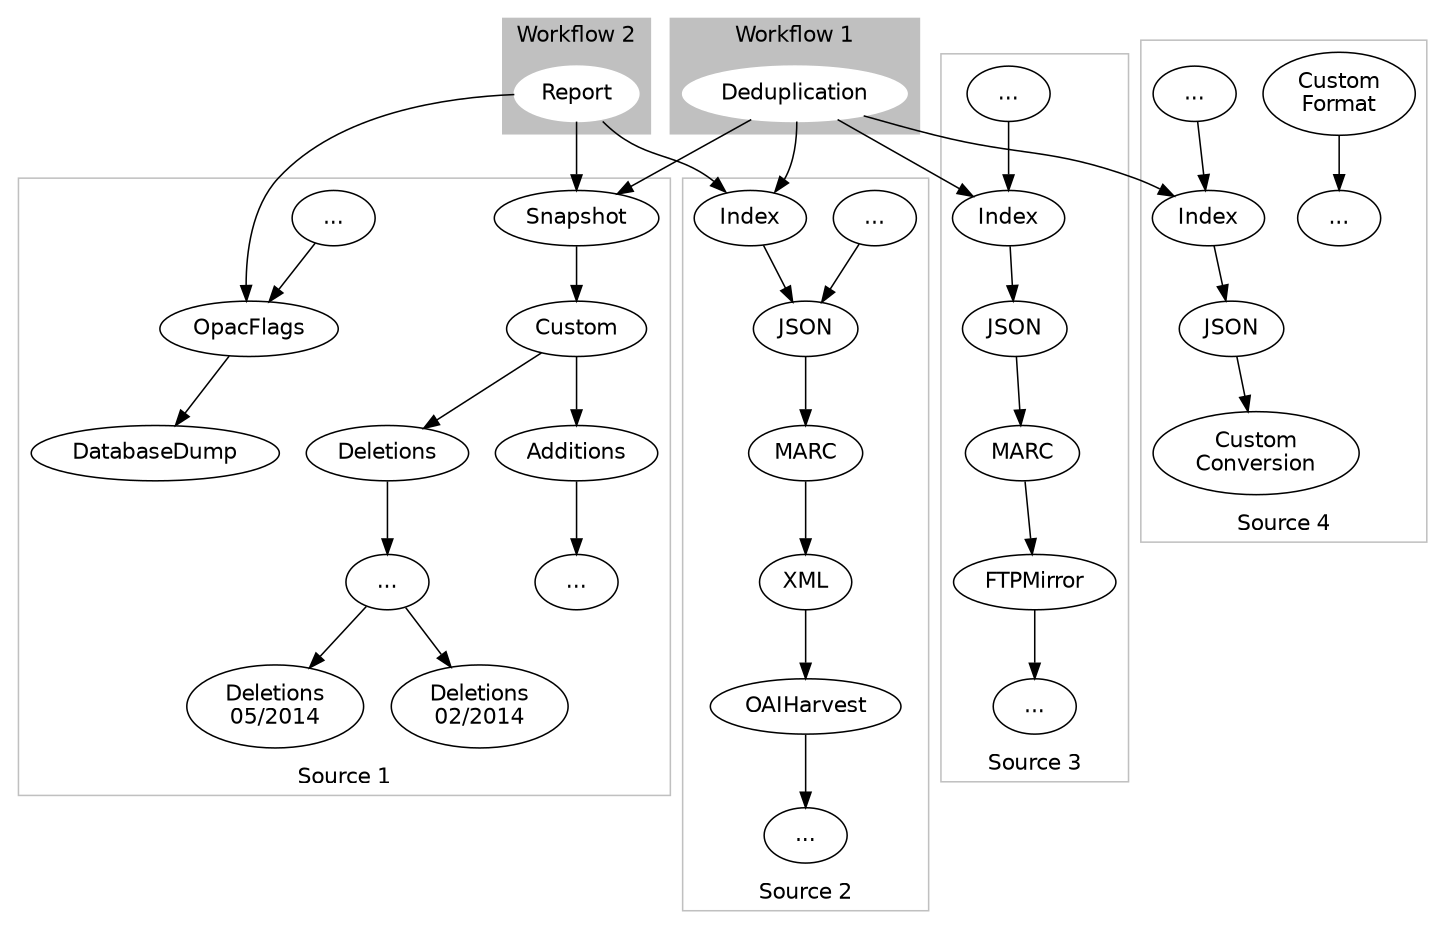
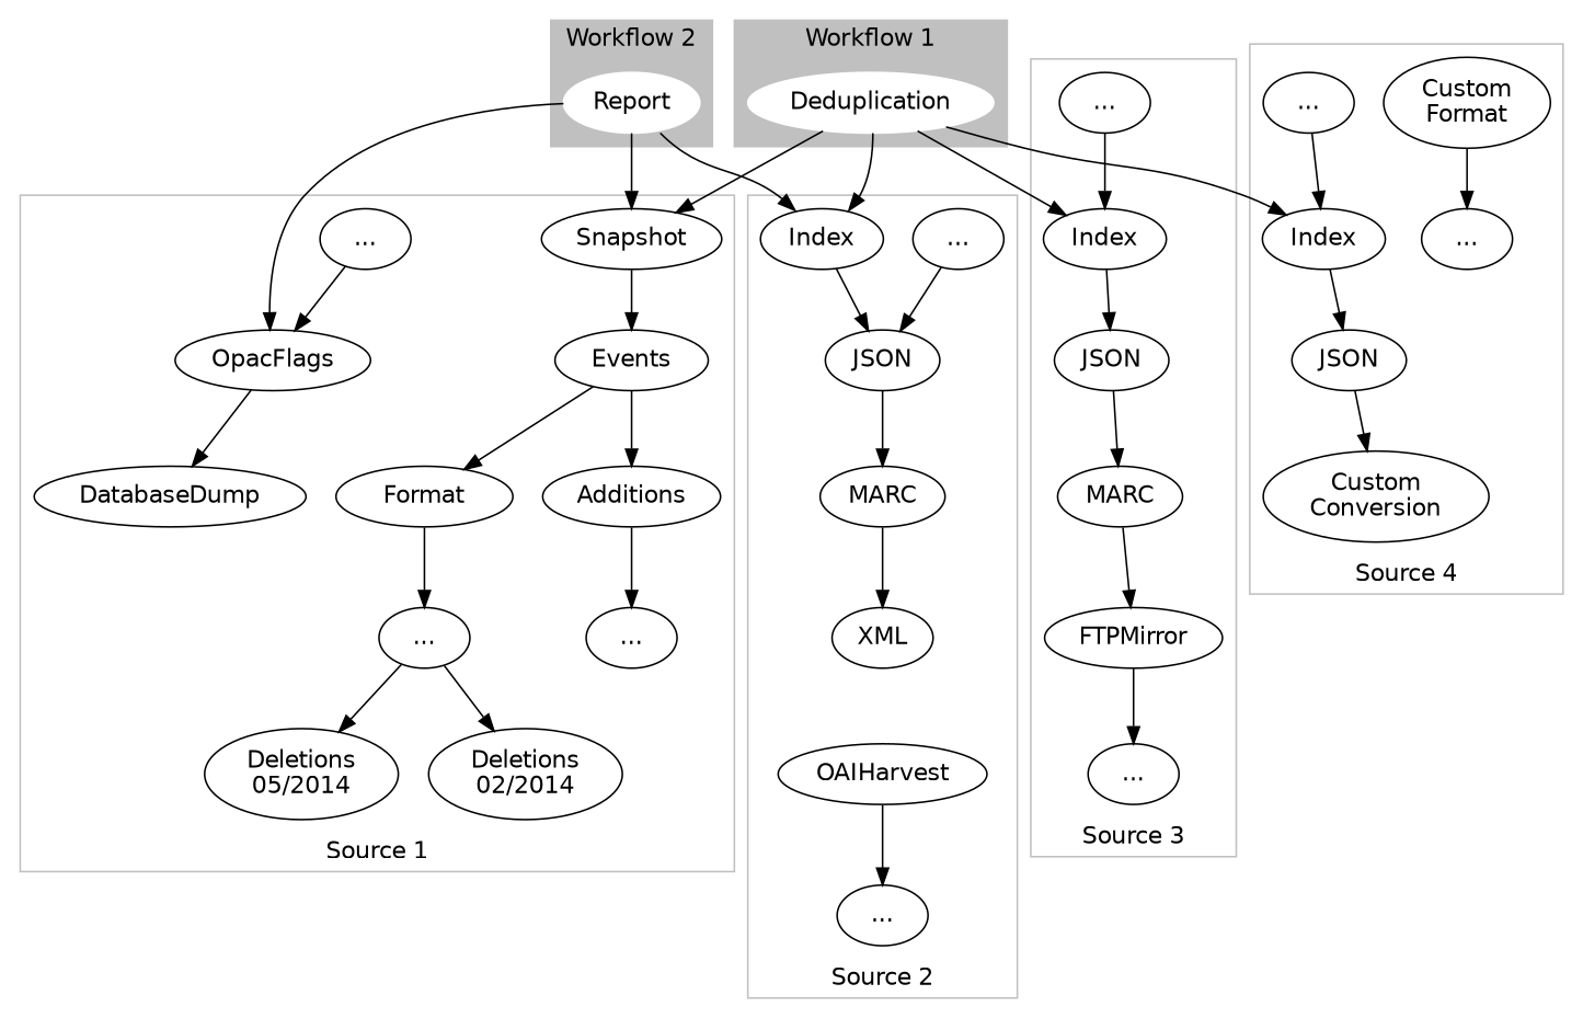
  digraph {
    fontname=helvetica
    rankdir=TB
    node [fontname=helvetica]
    edge [fontname=helvetica]
    n1 [label="..."]
    n2 [label="..."]
    n3 [label="Deletions\n05/2014"]
    n4 [label="Deletions\n02/2014"]
    n5 [label="..."]
    OpacFlags
    DatabaseDump
    Snapshot
-   Events [label=Custom]
-   Deletions
+   Events
+   Deletions [label=Format]
    Additions
    n12 [label="..."]
    n13 [label="..."]
    JSON
    n15 [label=Index]
    MARC
    XML
    OAIHarvest
    n19 [label="..."]
    n20 [label="..."]
    n21 [label=Index]
    n22 [label=JSON]
    n23 [label=MARC]
    FTPMirror
    n25 [label="..."]
    n26 [label=Index]
    n27 [label="..."]
    n28 [label=JSON]
    n29 [label="Custom\nConversion"]
    n30 [label="Custom\nFormat"]
    n31 [color=white label=Deduplication style=filled]
    n32 [color=white label=Report style=filled]
    subgraph cluster_1 {
      color=gray
      label="Source 1"
      labelloc=b
      n1
      n2
      n3
      n4
      n5
      OpacFlags
      DatabaseDump
      Snapshot
      Events
      Deletions
      Additions
    }
    subgraph cluster_2 {
      color=gray
      label="Source 2"
      labelloc=b
      n12
      n13
      JSON
      n15
      MARC
      XML
      OAIHarvest
    }
    subgraph cluster_3 {
      color=gray
      label="Source 3"
      labelloc=b
      n19
      n20
      n21
      n22
      n23
      FTPMirror
    }
    subgraph cluster_4 {
      color=gray
      label="Source 4"
      labelloc=b
      n25
      n26
      n27
      n28
      n29
      n30
    }
    subgraph cluster_5 {
      color=gray
      label="Workflow 1"
      style=filled
      n31
    }
    subgraph cluster_6 {
      color=gray
      label="Workflow 2"
      style=filled
      n32
    }
    n2 -> n3
    n2 -> n4
    n5 -> OpacFlags
    OpacFlags -> DatabaseDump
    Snapshot -> Events
    Events -> Deletions
    Events -> Additions
    Deletions -> n2
    Additions -> n1
    n13 -> JSON
    JSON -> MARC
    n15 -> JSON
    MARC -> XML
-   XML -> OAIHarvest
    OAIHarvest -> n12
    n20 -> n21
    n21 -> n22
    n22 -> n23
    n23 -> FTPMirror
    FTPMirror -> n19
    n25 -> n26
    n26 -> n28
    n28 -> n29
    n30 -> n27
    n31 -> Snapshot
    n31 -> n15 [headport=ne]
    n31 -> n21
    n31 -> n26
    n32 -> OpacFlags
    n32 -> Snapshot
    n32 -> n15 [headport=nw tailport=se]
  }
